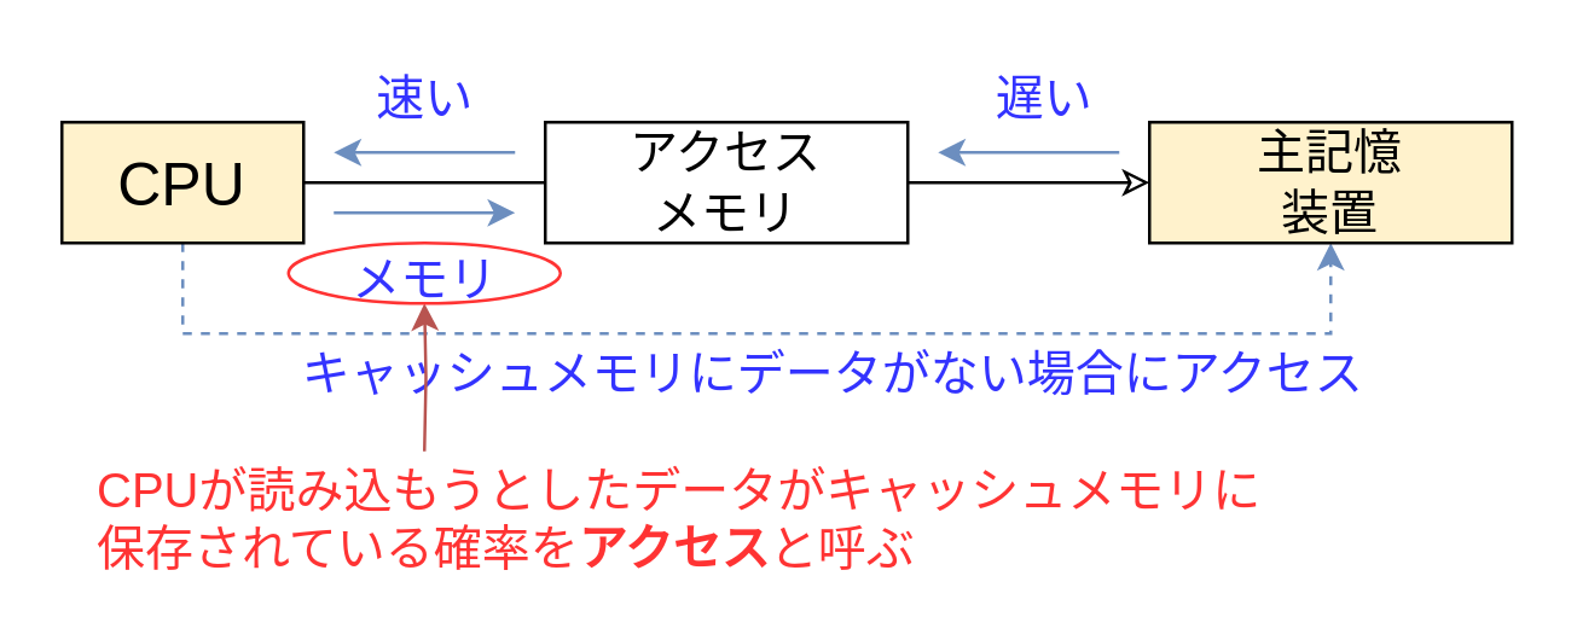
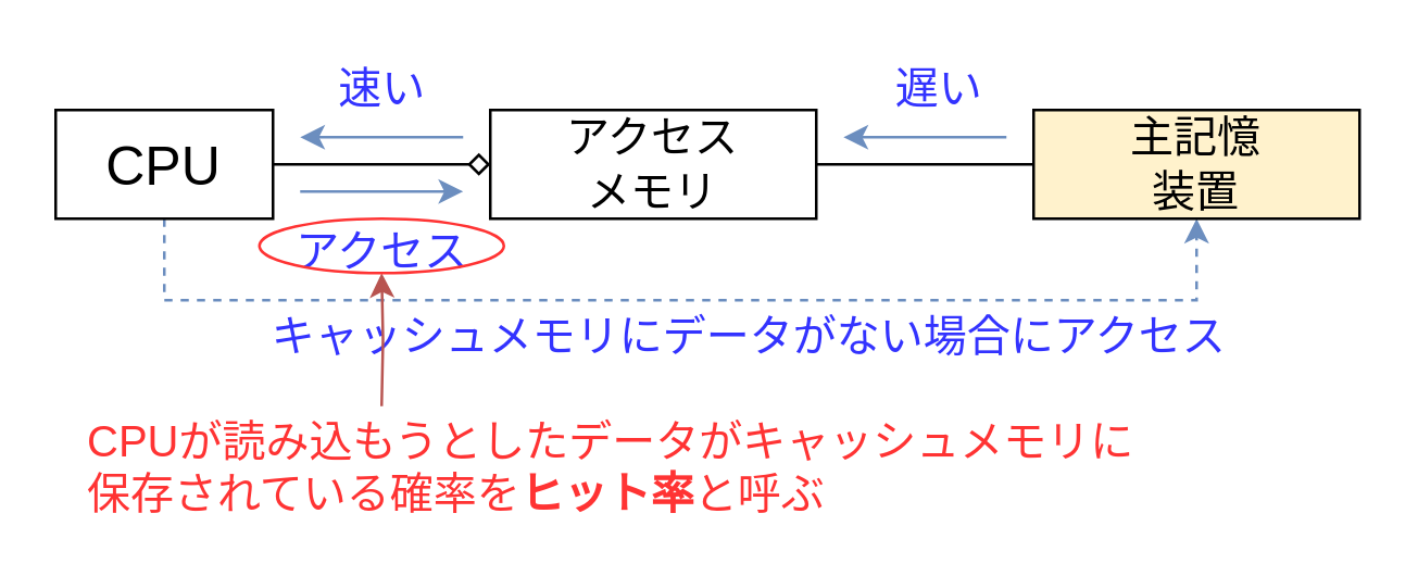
  <mxCell id="0" />
  <mxCell id="1" parent="0" />
- <mxCell id="2" style="edgeStyle=orthogonalEdgeStyle;rounded=0;orthogonalLoop=1;jettySize=auto;html=1;entryX=0;entryY=0.5;entryDx=0;entryDy=0;fontSize=16;endArrow=none;endFill=0;" edge="1" parent="1" source="4" target="6"><mxGeometry relative="1" as="geometry" /></mxCell>
+ <mxCell id="2" style="edgeStyle=orthogonalEdgeStyle;rounded=0;orthogonalLoop=1;jettySize=auto;html=1;entryX=0;entryY=0.5;entryDx=0;entryDy=0;fontSize=16;endArrow=diamond;endFill=0;" edge="1" parent="1" source="4" target="6"><mxGeometry relative="1" as="geometry" /></mxCell>
  <mxCell id="3" style="edgeStyle=orthogonalEdgeStyle;rounded=0;orthogonalLoop=1;jettySize=auto;html=1;entryX=0.5;entryY=1;entryDx=0;entryDy=0;endArrow=classic;endFill=1;fontSize=16;exitX=0.5;exitY=1;exitDx=0;exitDy=0;fillColor=#dae8fc;strokeColor=#6c8ebf;dashed=1;" edge="1" parent="1" source="4" target="7"><mxGeometry relative="1" as="geometry"><Array as="points"><mxPoint x="60" y="110" /><mxPoint x="440" y="110" /></Array></mxGeometry></mxCell>
- <mxCell id="4" value="CPU" style="rounded=0;whiteSpace=wrap;html=1;fontSize=20;fillColor=#fff2cc;" vertex="1" parent="1"><mxGeometry x="20" y="40" width="80" height="40" as="geometry" /></mxCell>
- <mxCell id="5" style="edgeStyle=orthogonalEdgeStyle;rounded=0;orthogonalLoop=1;jettySize=auto;html=1;entryX=0;entryY=0.5;entryDx=0;entryDy=0;endArrow=classic;endFill=0;fontSize=16;" edge="1" parent="1" source="6" target="7"><mxGeometry relative="1" as="geometry" /></mxCell>
+ <mxCell id="4" value="CPU" style="rounded=0;whiteSpace=wrap;html=1;fontSize=20;" vertex="1" parent="1"><mxGeometry x="20" y="40" width="80" height="40" as="geometry" /></mxCell>
+ <mxCell id="5" style="edgeStyle=orthogonalEdgeStyle;rounded=0;orthogonalLoop=1;jettySize=auto;html=1;entryX=0;entryY=0.5;entryDx=0;entryDy=0;endArrow=none;endFill=0;fontSize=16;" edge="1" parent="1" source="6" target="7"><mxGeometry relative="1" as="geometry" /></mxCell>
  <mxCell id="6" value="アクセス&lt;br&gt;メモリ" style="rounded=0;whiteSpace=wrap;html=1;fontSize=16;" vertex="1" parent="1"><mxGeometry x="180" y="40" width="120" height="40" as="geometry" /></mxCell>
  <mxCell id="7" value="主記憶&lt;br&gt;装置" style="rounded=0;whiteSpace=wrap;html=1;fontSize=16;fillColor=#fff2cc;" vertex="1" parent="1"><mxGeometry x="380" y="40" width="120" height="40" as="geometry" /></mxCell>
  <mxCell id="8" value="" style="endArrow=classic;html=1;fontSize=16;fillColor=#dae8fc;strokeColor=#6c8ebf;" edge="1" parent="1"><mxGeometry width="50" height="50" relative="1" as="geometry"><mxPoint x="170" y="50" as="sourcePoint" /><mxPoint x="110" y="50" as="targetPoint" /></mxGeometry></mxCell>
  <mxCell id="9" value="" style="endArrow=classic;html=1;fontSize=16;fillColor=#dae8fc;strokeColor=#6c8ebf;" edge="1" parent="1"><mxGeometry width="50" height="50" relative="1" as="geometry"><mxPoint x="110" y="70" as="sourcePoint" /><mxPoint x="170" y="70" as="targetPoint" /></mxGeometry></mxCell>
  <mxCell id="10" value="" style="endArrow=classic;html=1;fontSize=16;fillColor=#dae8fc;strokeColor=#6c8ebf;" edge="1" parent="1"><mxGeometry width="50" height="50" relative="1" as="geometry"><mxPoint x="370" y="50" as="sourcePoint" /><mxPoint x="310" y="50" as="targetPoint" /></mxGeometry></mxCell>
  <mxCell id="11" value="&lt;font color=&quot;#3333ff&quot;&gt;速い&lt;/font&gt;" style="text;html=1;resizable=0;points=[];autosize=1;align=center;verticalAlign=top;spacingTop=-4;fontSize=16;" vertex="1" parent="1"><mxGeometry x="115" y="20" width="50" height="20" as="geometry" /></mxCell>
- <mxCell id="12" value="&lt;font color=&quot;#3333ff&quot;&gt;メモリ&lt;/font&gt;" style="text;html=1;resizable=0;points=[];autosize=1;align=center;verticalAlign=top;spacingTop=-4;fontSize=16;" vertex="1" parent="1"><mxGeometry x="100" y="80" width="80" height="20" as="geometry" /></mxCell>
+ <mxCell id="12" value="&lt;font color=&quot;#3333ff&quot;&gt;アクセス&lt;/font&gt;" style="text;html=1;resizable=0;points=[];autosize=1;align=center;verticalAlign=top;spacingTop=-4;fontSize=16;" vertex="1" parent="1"><mxGeometry x="100" y="80" width="80" height="20" as="geometry" /></mxCell>
  <mxCell id="13" value="&lt;font color=&quot;#3333ff&quot;&gt;遅い&lt;/font&gt;" style="text;html=1;resizable=0;points=[];autosize=1;align=center;verticalAlign=top;spacingTop=-4;fontSize=16;" vertex="1" parent="1"><mxGeometry x="320" y="20" width="50" height="20" as="geometry" /></mxCell>
  <mxCell id="14" value="キャッシュメモリにデータがない場合にアクセス" style="text;html=1;resizable=0;points=[];autosize=1;align=center;verticalAlign=top;spacingTop=-4;fontSize=16;fontColor=#3333FF;" vertex="1" parent="1"><mxGeometry x="90" y="111" width="370" height="20" as="geometry" /></mxCell>
  <mxCell id="15" style="edgeStyle=orthogonalEdgeStyle;rounded=0;orthogonalLoop=1;jettySize=auto;html=1;endArrow=classic;endFill=1;fontSize=16;fontColor=#3333FF;fillColor=#f8cecc;strokeColor=#b85450;" edge="1" parent="1" target="16"><mxGeometry relative="1" as="geometry"><mxPoint x="140" y="149" as="sourcePoint" /></mxGeometry></mxCell>
  <mxCell id="16" value="" style="ellipse;whiteSpace=wrap;html=1;fontSize=16;align=center;fillColor=none;strokeColor=#FF3333;" vertex="1" parent="1"><mxGeometry x="95" y="80" width="90" height="20" as="geometry" /></mxCell>
- <mxCell id="17" value="CPUが読み込もうとしたデータがキャッシュメモリに&lt;br&gt;保存されている確率を&lt;b&gt;アクセス&lt;/b&gt;と呼ぶ" style="text;html=1;resizable=0;points=[];autosize=1;align=left;verticalAlign=top;spacingTop=-4;fontSize=16;fontColor=#FF3333;" vertex="1" parent="1"><mxGeometry x="30" y="150" width="400" height="40" as="geometry" /></mxCell>
+ <mxCell id="17" value="CPUが読み込もうとしたデータがキャッシュメモリに&lt;br&gt;保存されている確率を&lt;b&gt;ヒット率&lt;/b&gt;と呼ぶ" style="text;html=1;resizable=0;points=[];autosize=1;align=left;verticalAlign=top;spacingTop=-4;fontSize=16;fontColor=#FF3333;" vertex="1" parent="1"><mxGeometry x="30" y="150" width="400" height="40" as="geometry" /></mxCell>
